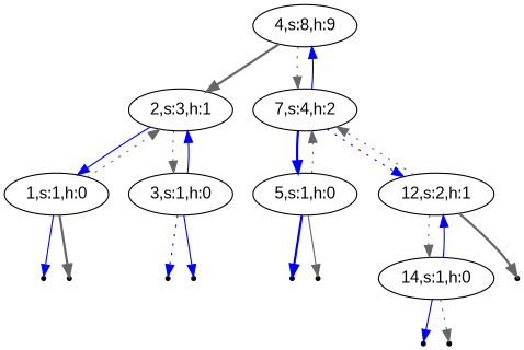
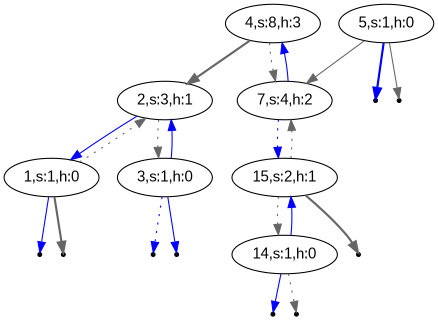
  digraph {
    fontname="Liberation Sans"
    node [fontname="Liberation Sans" shape=point]
    edge [color=gray40 fontname="Liberation Sans" style=dotted]
-   n1 [label="4,s:8,h:9" shape=""]
+   n1 [label="4,s:8,h:3" shape=""]
    n2 [label="2,s:3,h:1" shape=""]
    n3 [label="7,s:4,h:2" shape=""]
    n4 [label="1,s:1,h:0" shape=""]
    n5 [label="3,s:1,h:0" shape=""]
    n6 [label="5,s:1,h:0" shape=""]
-   n7 [label="12,s:2,h:1" shape=""]
+   n7 [label="15,s:2,h:1" shape=""]
    nulll1
    nullr1
    nulll3
    nullr3
    nulll5
    nullr5
    n14 [label="14,s:1,h:0" shape=""]
    nullr15
    nulll14
    nullr14
    subgraph sub_1 {
      rank=same
      n1
    }
    n1 -> n2 [style=bold]
    n1 -> n3
    n2 -> n4 [color=blue style=solid]
    n2 -> n5
    n3 -> n1 [color=blue style=solid]
-   n3 -> n6 [color=blue style=bold]
    n3 -> n7 [color=blue]
    n4 -> n2
    n4 -> nulll1 [color=blue style=solid]
    n4 -> nullr1 [style=bold]
    n5 -> n2 [color=blue style=solid]
    n5 -> nulll3 [color=blue]
    n5 -> nullr3 [color=blue style=solid]
-   n6 -> n3
+   n6 -> n3 [style=solid]
    n6 -> nulll5 [color=blue style=bold]
    n6 -> nullr5 [style=solid]
    n7 -> n3
    n7 -> n14
    n7 -> nullr15 [style=bold]
    n14 -> n7 [color=blue style=solid]
    n14 -> nulll14 [color=blue style=solid]
    n14 -> nullr14
  }
